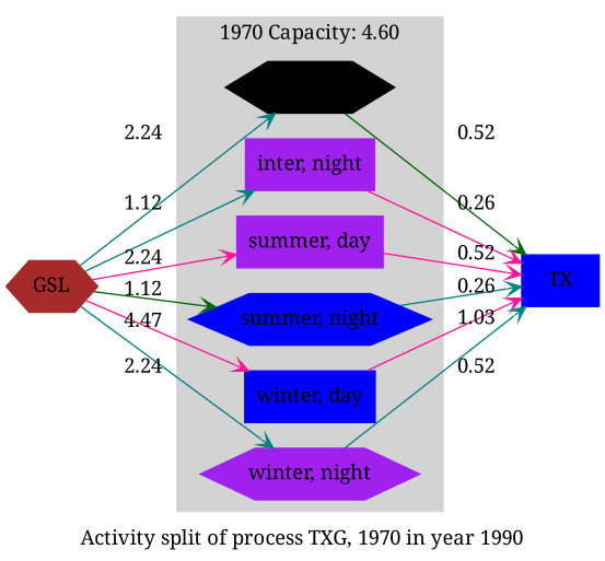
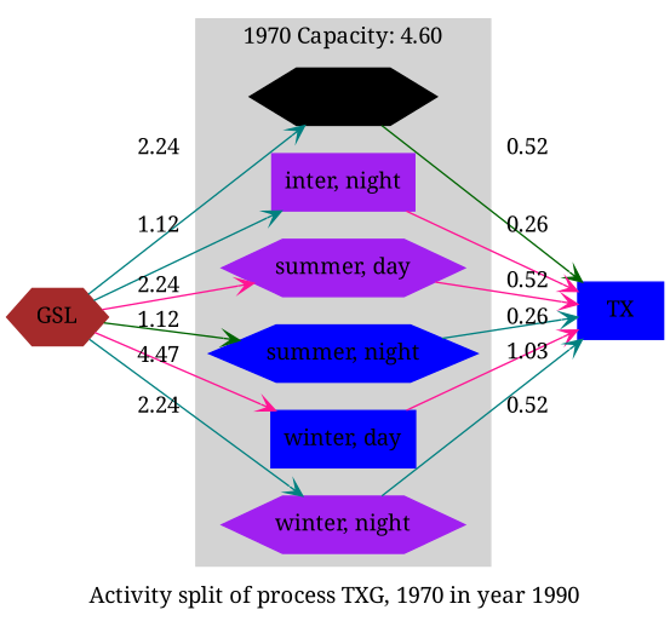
  strict digraph {
    compound=True
    concentrate=True
    label="Activity split of process TXG, 1970 in year 1990"
    rankdir=LR
    splines=False
    fontname="Noto Serif"
    node [color=purple shape=hexagon style=filled fontname="Noto Serif"]
    edge [arrowhead=vee color=deeppink fontname="Noto Serif"]
    "inter, day" [color=black]
    "inter, night" [shape=box]
-   "summer, day" [shape=box]
+   "summer, day"
    "summer, night" [color=blue]
    "winter, day" [color=blue shape=box]
    "winter, night"
    GSL [color=brown fontcolor=black]
    TX [color=blue fontcolor=black shape=box]
    subgraph cluster_1 {
      color=lightgrey
      label="1970 Capacity: 4.60"
      rank=same
      style=filled
      "inter, day"
      "inter, night"
      "summer, day"
      "summer, night"
      "winter, day"
      "winter, night"
    }
    subgraph sub_2 {
      GSL
      TX
    }
    subgraph sub_3 {
      "inter, day"
      "inter, night"
      "summer, day"
      "summer, night"
      "winter, day"
      "winter, night"
      GSL
    }
    subgraph sub_4 {
      "inter, day"
      "inter, night"
      "summer, day"
      "summer, night"
      "winter, day"
      "winter, night"
      TX
    }
    "inter, day" -> TX [color=darkgreen label=0.52]
    "inter, night" -> TX [label=0.26]
    "summer, day" -> TX [label=0.52]
    "summer, night" -> TX [color=teal label=0.26]
    "winter, day" -> TX [label=1.03]
    "winter, night" -> TX [color=teal label=0.52]
    GSL -> "inter, day" [color=teal label=2.24]
    GSL -> "inter, night" [color=teal label=1.12]
    GSL -> "summer, day" [label=2.24]
    GSL -> "summer, night" [color=darkgreen label=1.12]
    GSL -> "winter, day" [label=4.47]
    GSL -> "winter, night" [color=teal label=2.24]
  }
